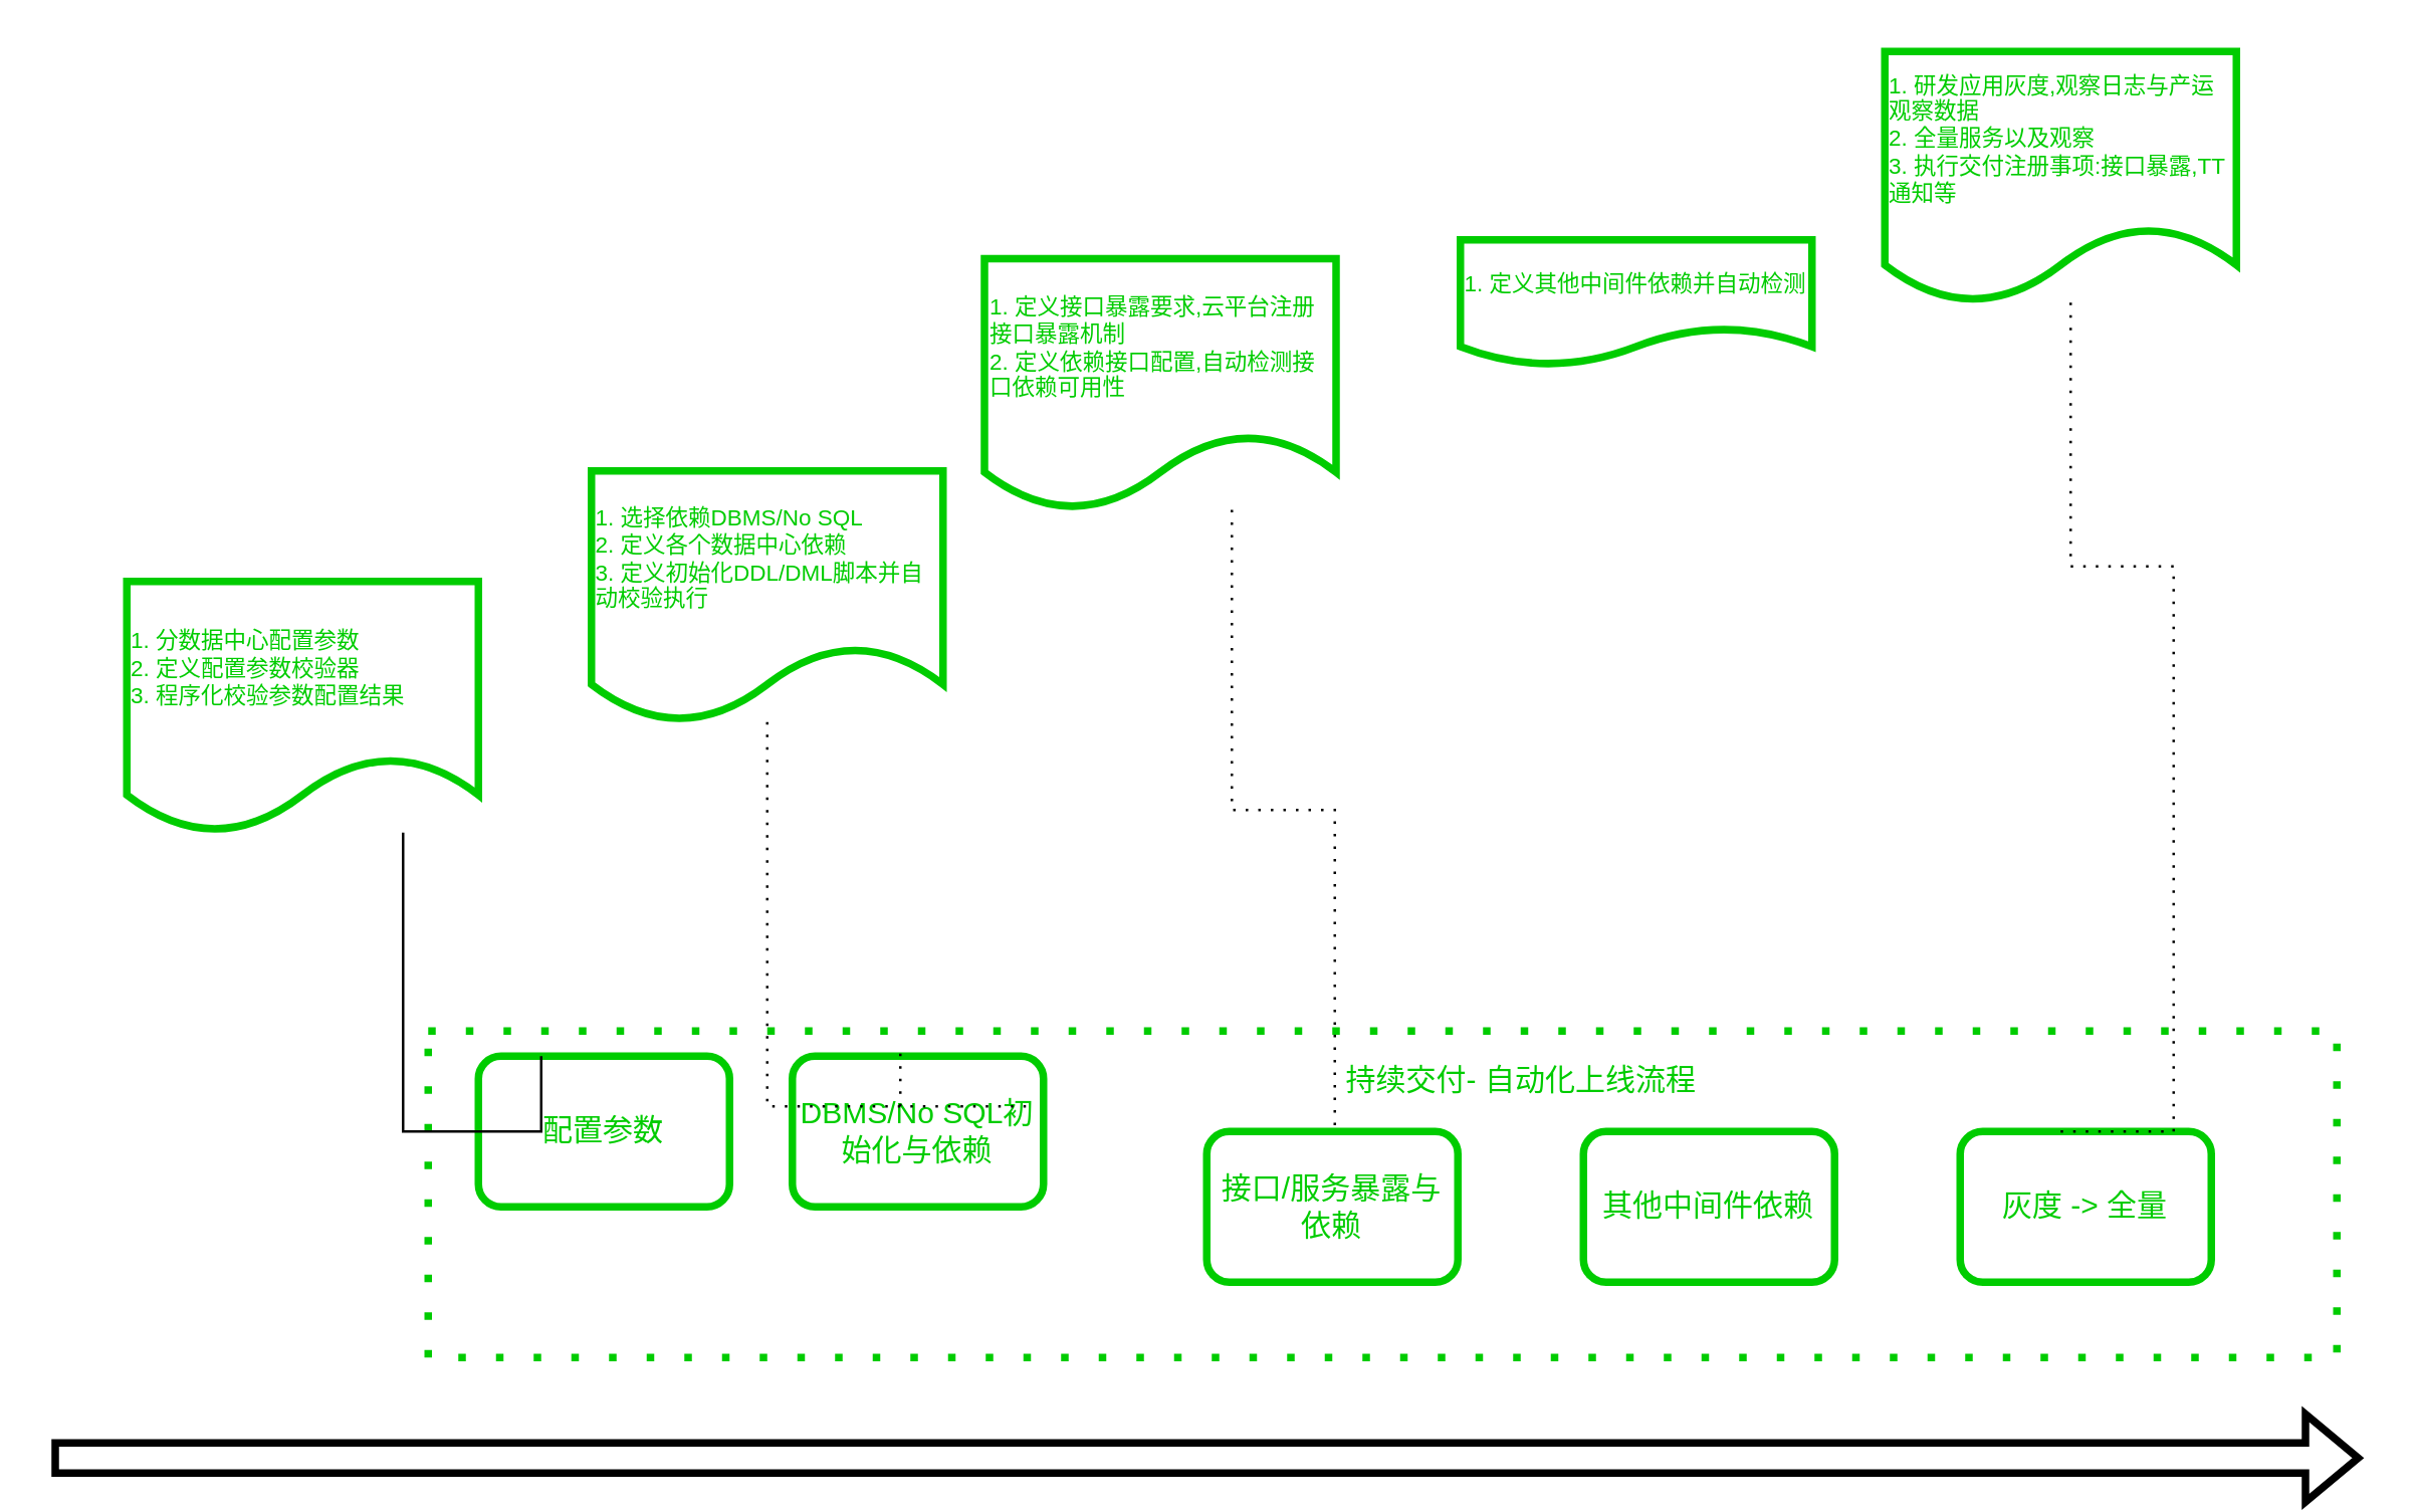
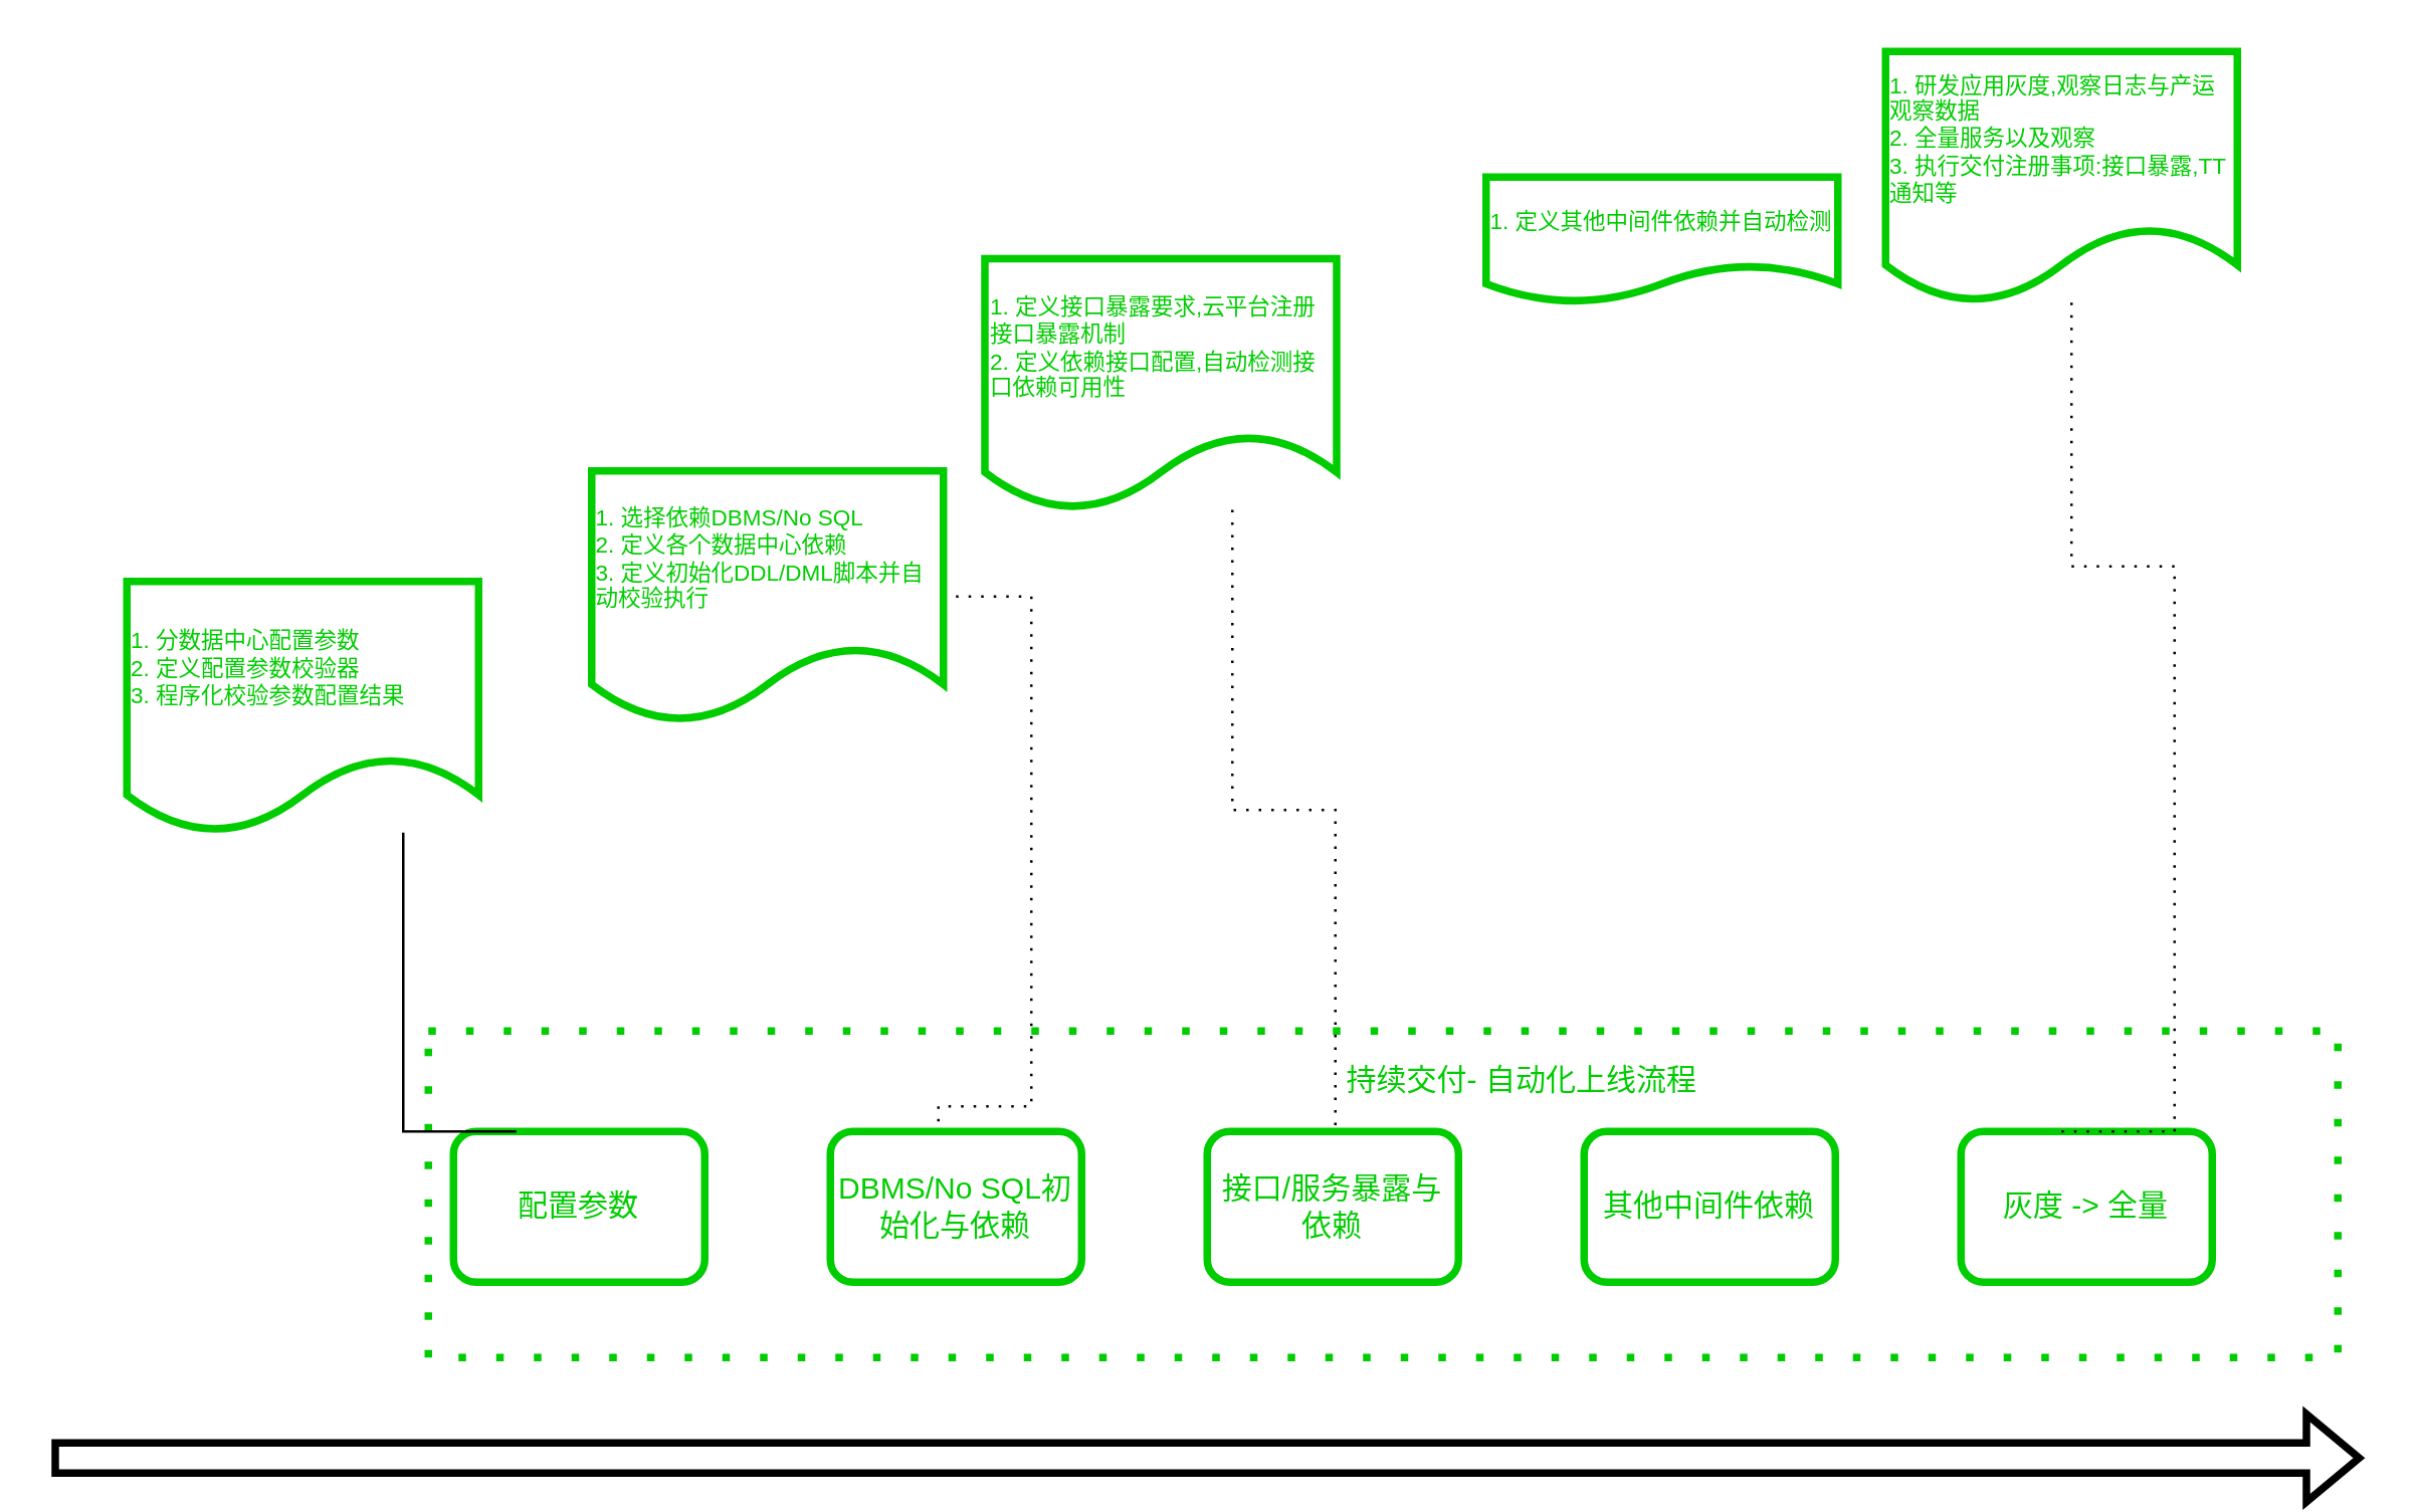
  <mxCell id="0" />
  <mxCell id="1" parent="0" />
  <mxCell id="2" value="" style="rounded=0;whiteSpace=wrap;html=1;strokeWidth=3;dashed=1;dashPattern=1 4;fillColor=none;strokeColor=#00CC00;" vertex="1" parent="1"><mxGeometry x="170" y="410" width="760" height="130" as="geometry" /></mxCell>
  <mxCell id="3" value="" style="shape=flexArrow;endArrow=classic;html=1;rounded=0;strokeWidth=3;" edge="1" parent="1"><mxGeometry width="50" height="50" relative="1" as="geometry"><mxPoint x="20" y="580" as="sourcePoint" /><mxPoint x="940" y="580" as="targetPoint" /></mxGeometry></mxCell>
- <mxCell id="4" value="配置参数" style="rounded=1;whiteSpace=wrap;html=1;strokeWidth=3;fillColor=none;strokeColor=#00CC00;fontColor=#00CC00;" vertex="1" parent="1"><mxGeometry x="190" y="420" width="100" height="60" as="geometry" /></mxCell>
+ <mxCell id="4" value="配置参数" style="rounded=1;whiteSpace=wrap;html=1;strokeWidth=3;fillColor=none;strokeColor=#00CC00;fontColor=#00CC00;" vertex="1" parent="1"><mxGeometry x="180" y="450" width="100" height="60" as="geometry" /></mxCell>
  <mxCell id="5" value="&lt;font color=&quot;#00cc00&quot;&gt;持续交付- 自动化上线流程&lt;/font&gt;" style="text;html=1;align=center;verticalAlign=middle;resizable=0;points=[];autosize=1;strokeColor=none;fillColor=none;" vertex="1" parent="1"><mxGeometry x="530" y="420" width="150" height="20" as="geometry" /></mxCell>
- <mxCell id="6" value="DBMS/No SQL初始化与依赖" style="rounded=1;whiteSpace=wrap;html=1;strokeWidth=3;fillColor=none;strokeColor=#00CC00;fontColor=#00CC00;" vertex="1" parent="1"><mxGeometry x="315" y="420" width="100" height="60" as="geometry" /></mxCell>
+ <mxCell id="6" value="DBMS/No SQL初始化与依赖" style="rounded=1;whiteSpace=wrap;html=1;strokeWidth=3;fillColor=none;strokeColor=#00CC00;fontColor=#00CC00;" vertex="1" parent="1"><mxGeometry x="330" y="450" width="100" height="60" as="geometry" /></mxCell>
  <mxCell id="7" value="接口/服务暴露与依赖" style="rounded=1;whiteSpace=wrap;html=1;strokeWidth=3;fillColor=none;strokeColor=#00CC00;fontColor=#00CC00;" vertex="1" parent="1"><mxGeometry x="480" y="450" width="100" height="60" as="geometry" /></mxCell>
  <mxCell id="8" value="其他中间件依赖" style="rounded=1;whiteSpace=wrap;html=1;strokeWidth=3;fillColor=none;strokeColor=#00CC00;fontColor=#00CC00;" vertex="1" parent="1"><mxGeometry x="630" y="450" width="100" height="60" as="geometry" /></mxCell>
  <mxCell id="9" value="灰度 -&amp;gt; 全量" style="rounded=1;whiteSpace=wrap;html=1;strokeWidth=3;fillColor=none;strokeColor=#00CC00;fontColor=#00CC00;" vertex="1" parent="1"><mxGeometry x="780" y="450" width="100" height="60" as="geometry" /></mxCell>
  <mxCell id="10" style="edgeStyle=orthogonalEdgeStyle;rounded=0;orthogonalLoop=1;jettySize=auto;html=1;entryX=0.25;entryY=0;entryDx=0;entryDy=0;fontColor=#00CC00;strokeWidth=1;endArrow=none;endFill=0;dashed=0;dashPattern=1 4;" edge="1" parent="1" source="11" target="4"><mxGeometry relative="1" as="geometry"><Array as="points"><mxPoint x="160" y="450" /></Array></mxGeometry></mxCell>
  <mxCell id="11" value="&lt;font style=&quot;font-size: 9px&quot;&gt;1. 分数据中心配置参数&lt;br style=&quot;font-size: 9px&quot;&gt;2. 定义配置参数校验器&lt;br&gt;3. 程序化校验参数配置结果&lt;br&gt;&lt;/font&gt;" style="shape=document;html=1;boundedLbl=1;fontColor=#00CC00;strokeColor=#00CC00;strokeWidth=3;fillColor=none;align=left;fontSize=9;whiteSpace=wrap;" vertex="1" parent="1"><mxGeometry x="50" y="231" width="140" height="100" as="geometry" /></mxCell>
  <mxCell id="12" style="edgeStyle=orthogonalEdgeStyle;rounded=0;orthogonalLoop=1;jettySize=auto;html=1;entryX=0.43;entryY=-0.017;entryDx=0;entryDy=0;fontColor=#00CC00;strokeWidth=1;endArrow=none;endFill=0;dashed=1;dashPattern=1 4;entryPerimeter=0;" edge="1" source="13" parent="1" target="6"><mxGeometry relative="1" as="geometry"><mxPoint x="455" y="440" as="targetPoint" /><Array as="points"><mxPoint x="410" y="440" /><mxPoint x="373" y="440" /></Array></mxGeometry></mxCell>
  <mxCell id="13" value="&lt;font style=&quot;font-size: 9px&quot;&gt;1. 选择依赖DBMS/No SQL&lt;br style=&quot;font-size: 9px&quot;&gt;2. 定义各个数据中心依赖&lt;br&gt;3. 定义初始化DDL/DML脚本并自动校验执行&lt;br&gt;&lt;/font&gt;" style="shape=document;html=1;boundedLbl=1;fontColor=#00CC00;strokeColor=#00CC00;strokeWidth=3;fillColor=none;align=left;fontSize=9;whiteSpace=wrap;" vertex="1" parent="1"><mxGeometry x="235" y="187" width="140" height="100" as="geometry" /></mxCell>
  <mxCell id="14" value="&lt;font style=&quot;font-size: 9px&quot;&gt;1. 定义接口暴露要求,云平台注册接口暴露机制&lt;br&gt;2. 定义依赖接口配置,自动检测接口依赖可用性&lt;br&gt;&lt;/font&gt;" style="shape=document;html=1;boundedLbl=1;fontColor=#00CC00;strokeColor=#00CC00;strokeWidth=3;fillColor=none;align=left;fontSize=9;whiteSpace=wrap;" vertex="1" parent="1"><mxGeometry x="391.5" y="102.51" width="140" height="100" as="geometry" /></mxCell>
  <mxCell id="15" style="edgeStyle=orthogonalEdgeStyle;rounded=0;orthogonalLoop=1;jettySize=auto;html=1;entryX=0.25;entryY=0;entryDx=0;entryDy=0;fontColor=#00CC00;strokeWidth=1;endArrow=none;endFill=0;dashed=1;dashPattern=1 4;" edge="1" source="14" parent="1"><mxGeometry relative="1" as="geometry"><mxPoint x="531" y="194.51" as="sourcePoint" /><mxPoint x="531" y="450" as="targetPoint" /><Array as="points"><mxPoint x="490" y="322" /><mxPoint x="531" y="322" /></Array></mxGeometry></mxCell>
- <mxCell id="16" value="&lt;font style=&quot;font-size: 9px&quot;&gt;1. 定义其他中间件依赖并自动检测&lt;br&gt;&lt;/font&gt;" style="shape=document;html=1;boundedLbl=1;fontColor=#00CC00;strokeColor=#00CC00;strokeWidth=3;fillColor=none;align=left;fontSize=9;whiteSpace=wrap;" vertex="1" parent="1"><mxGeometry x="581" y="95" width="140" height="50" as="geometry" /></mxCell>
+ <mxCell id="16" value="&lt;font style=&quot;font-size: 9px&quot;&gt;1. 定义其他中间件依赖并自动检测&lt;br&gt;&lt;/font&gt;" style="shape=document;html=1;boundedLbl=1;fontColor=#00CC00;strokeColor=#00CC00;strokeWidth=3;fillColor=none;align=left;fontSize=9;whiteSpace=wrap;" vertex="1" parent="1"><mxGeometry x="591" y="70" width="140" height="50" as="geometry" /></mxCell>
  <mxCell id="17" value="&lt;font style=&quot;font-size: 9px&quot;&gt;1. 研发应用灰度,观察日志与产运观察数据&lt;br&gt;2. 全量服务以及观察&lt;br&gt;3. 执行交付注册事项:接口暴露,TT通知等&lt;br&gt;&lt;/font&gt;" style="shape=document;html=1;boundedLbl=1;fontColor=#00CC00;strokeColor=#00CC00;strokeWidth=3;fillColor=none;align=left;fontSize=9;whiteSpace=wrap;" vertex="1" parent="1"><mxGeometry x="750" y="20" width="140" height="100" as="geometry" /></mxCell>
  <mxCell id="18" style="edgeStyle=orthogonalEdgeStyle;rounded=0;orthogonalLoop=1;jettySize=auto;html=1;entryX=0.4;entryY=0;entryDx=0;entryDy=0;fontColor=#00CC00;strokeWidth=1;endArrow=none;endFill=0;dashed=1;dashPattern=1 4;entryPerimeter=0;" edge="1" source="17" parent="1" target="9"><mxGeometry relative="1" as="geometry"><mxPoint x="864.5" y="97" as="sourcePoint" /><mxPoint x="864.5" y="352.49" as="targetPoint" /><Array as="points"><mxPoint x="824" y="225" /><mxPoint x="865" y="225" /><mxPoint x="865" y="450" /></Array></mxGeometry></mxCell>
